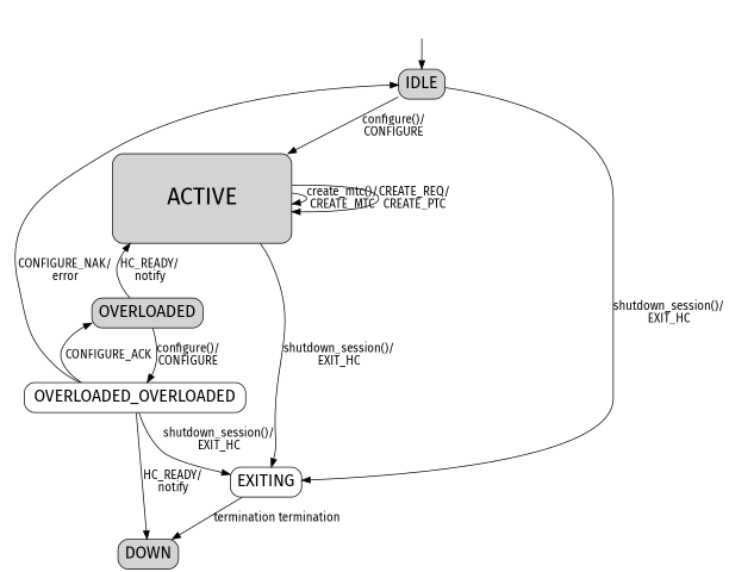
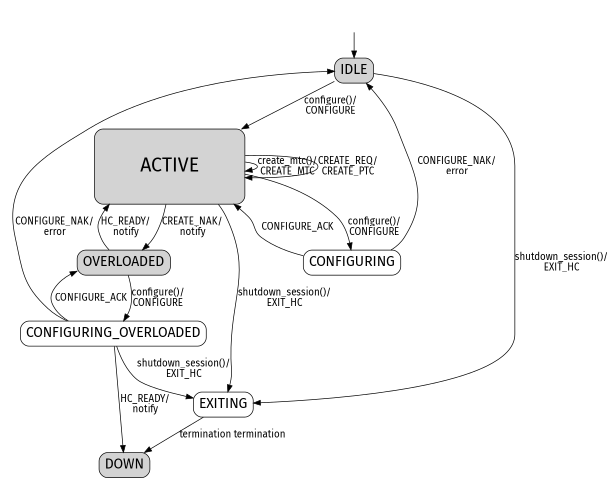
  digraph {
    fontname="Fira Sans"
    node [fontname="Fira Sans" fontsize=20 style="filled,rounded" fillcolor=lightgray shape=box]
    edge [fontname="Fira Sans" fontsize=14]
    START [style=invis fillcolor="" shape=""]
    IDLE
    EXITING [style=rounded]
    ACTIVE [fixedsize=true fontsize=28 height=1.5 width=3]
+   CONFIGURING [style=rounded]
    DOWN
    OVERLOADED
-   CONFIGURING_OVERLOADED [style=rounded label=OVERLOADED_OVERLOADED]
+   CONFIGURING_OVERLOADED [style=rounded]
    START -> IDLE [arrowtail=odot]
    IDLE -> EXITING [label="shutdown_session()/\nEXIT_HC"]
    IDLE -> ACTIVE [label="configure()/\nCONFIGURE"]
    EXITING -> DOWN [label="termination termination"]
    ACTIVE -> EXITING [label="shutdown_session()/\nEXIT_HC"]
    ACTIVE -> ACTIVE [label="create_mtc()/\nCREATE_MTC"]
    ACTIVE -> ACTIVE [label="CREATE_REQ/\nCREATE_PTC"]
+   ACTIVE -> CONFIGURING [label="configure()/\nCONFIGURE"]
+   ACTIVE -> OVERLOADED [label="CREATE_NAK/\nnotify"]
+   CONFIGURING -> IDLE [label="CONFIGURE_NAK/\nerror"]
+   CONFIGURING -> ACTIVE [label=CONFIGURE_ACK]
    OVERLOADED -> ACTIVE [label="HC_READY/\nnotify"]
    OVERLOADED -> CONFIGURING_OVERLOADED [label="configure()/\nCONFIGURE"]
    CONFIGURING_OVERLOADED -> IDLE [label="CONFIGURE_NAK/\nerror"]
    CONFIGURING_OVERLOADED -> EXITING [label="shutdown_session()/\nEXIT_HC"]
    CONFIGURING_OVERLOADED -> DOWN [label="HC_READY/\nnotify"]
    CONFIGURING_OVERLOADED -> OVERLOADED [label=CONFIGURE_ACK]
  }
